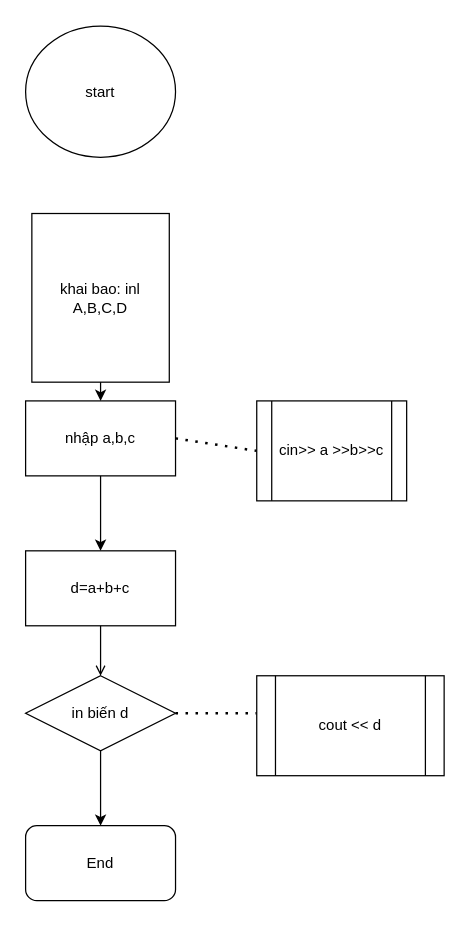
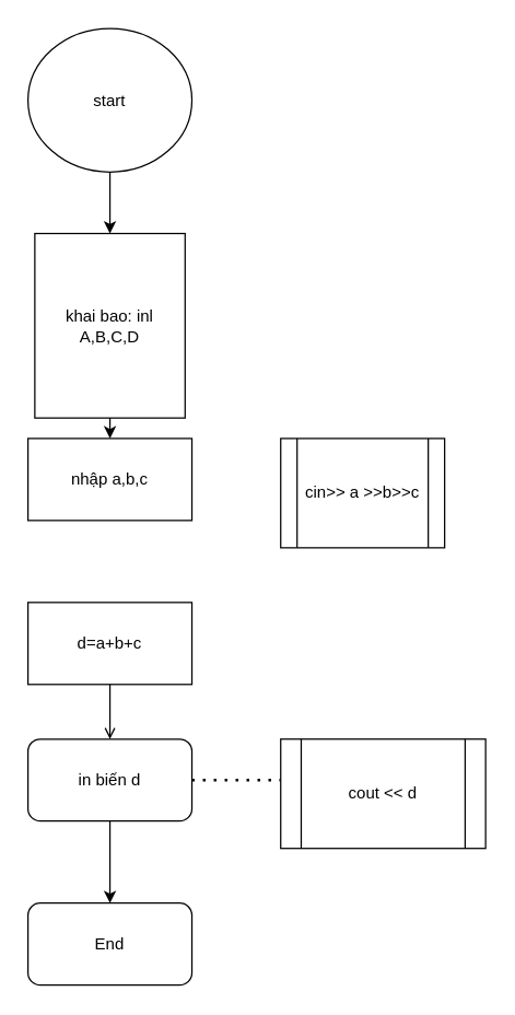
  <mxCell id="0" />
  <mxCell id="1" parent="0" />
  <mxCell id="2" value="start" style="ellipse;whiteSpace=wrap;html=1;" vertex="1" parent="1"><mxGeometry x="20" y="20" width="120" height="105" as="geometry" /></mxCell>
  <mxCell id="3" value="khai bao: inl A,B,C,D" style="whiteSpace=wrap;html=1;aspect=fixed;" vertex="1" parent="1"><mxGeometry x="25" y="170" width="110" height="135" as="geometry" /></mxCell>
  <mxCell id="4" value="nhập a,b,c" style="rounded=0;whiteSpace=wrap;html=1;" vertex="1" parent="1"><mxGeometry x="20" y="320" width="120" height="60" as="geometry" /></mxCell>
+ <mxCell id="5" value="" style="endArrow=classic;html=1;entryX=0.5;entryY=0;entryDx=0;entryDy=0;exitX=0.5;exitY=1;exitDx=0;exitDy=0;" edge="1" parent="1" source="2" target="3"><mxGeometry relative="1" as="geometry"><mxPoint x="35" y="120" as="sourcePoint" /><mxPoint x="135" y="120" as="targetPoint" /></mxGeometry></mxCell>
  <mxCell id="6" value="" style="endArrow=classic;html=1;exitX=0.5;exitY=1;exitDx=0;exitDy=0;entryX=0.5;entryY=0;entryDx=0;entryDy=0;" edge="1" parent="1" source="3" target="4"><mxGeometry relative="1" as="geometry"><mxPoint x="45" y="390" as="sourcePoint" /><mxPoint x="145" y="390" as="targetPoint" /></mxGeometry></mxCell>
  <mxCell id="7" value="d=a+b+c" style="rounded=0;whiteSpace=wrap;html=1;" vertex="1" parent="1"><mxGeometry x="20" y="440" width="120" height="60" as="geometry" /></mxCell>
- <mxCell id="8" value="" style="endArrow=none;dashed=1;html=1;dashPattern=1 3;strokeWidth=2;exitX=1;exitY=0.5;exitDx=0;exitDy=0;entryX=0;entryY=0.5;entryDx=0;entryDy=0;entryPerimeter=0;" edge="1" parent="1" source="4" target="9"><mxGeometry width="50" height="50" relative="1" as="geometry"><mxPoint x="155" y="390" as="sourcePoint" /><mxPoint x="205" y="380" as="targetPoint" /></mxGeometry></mxCell>
  <mxCell id="9" value="cin&amp;gt;&amp;gt; a &amp;gt;&amp;gt;b&amp;gt;&amp;gt;c" style="shape=process;whiteSpace=wrap;html=1;backgroundOutline=1;" vertex="1" parent="1"><mxGeometry x="205" y="320" width="120" height="80" as="geometry" /></mxCell>
  <mxCell id="10" value="" style="endArrow=none;dashed=1;html=1;dashPattern=1 3;strokeWidth=2;exitX=1;exitY=0.5;exitDx=0;exitDy=0;" edge="1" parent="1" source="12"><mxGeometry width="50" height="50" relative="1" as="geometry"><mxPoint x="145" y="630" as="sourcePoint" /><mxPoint x="205" y="570" as="targetPoint" /></mxGeometry></mxCell>
  <mxCell id="11" value="cout &amp;lt;&amp;lt; d" style="shape=process;whiteSpace=wrap;html=1;backgroundOutline=1;" vertex="1" parent="1"><mxGeometry x="205" y="540" width="150" height="80" as="geometry" /></mxCell>
- <mxCell id="12" value="in biến d" style="rhombus;whiteSpace=wrap;html=1;" vertex="1" parent="1"><mxGeometry x="20" y="540" width="120" height="60" as="geometry" /></mxCell>
- <mxCell id="13" value="" style="endArrow=classic;html=1;exitX=0.5;exitY=1;exitDx=0;exitDy=0;entryX=0.5;entryY=0;entryDx=0;entryDy=0;" edge="1" parent="1" source="4" target="7"><mxGeometry relative="1" as="geometry"><mxPoint x="45" y="390" as="sourcePoint" /><mxPoint x="145" y="390" as="targetPoint" /></mxGeometry></mxCell>
+ <mxCell id="12" value="in biến d" style="rounded=1;whiteSpace=wrap;html=1;" vertex="1" parent="1"><mxGeometry x="20" y="540" width="120" height="60" as="geometry" /></mxCell>
  <mxCell id="14" value="" style="endArrow=open;html=1;exitX=0.5;exitY=1;exitDx=0;exitDy=0;entryX=0.5;entryY=0;entryDx=0;entryDy=0;" edge="1" parent="1" source="7" target="12"><mxGeometry relative="1" as="geometry"><mxPoint x="45" y="390" as="sourcePoint" /><mxPoint x="145" y="390" as="targetPoint" /></mxGeometry></mxCell>
  <mxCell id="15" value="" style="endArrow=classic;html=1;exitX=0.5;exitY=1;exitDx=0;exitDy=0;" edge="1" parent="1" source="12"><mxGeometry relative="1" as="geometry"><mxPoint x="40" y="640" as="sourcePoint" /><mxPoint x="80" y="660" as="targetPoint" /></mxGeometry></mxCell>
  <mxCell id="16" value="End" style="rounded=1;whiteSpace=wrap;html=1;" vertex="1" parent="1"><mxGeometry x="20" y="660" width="120" height="60" as="geometry" /></mxCell>
